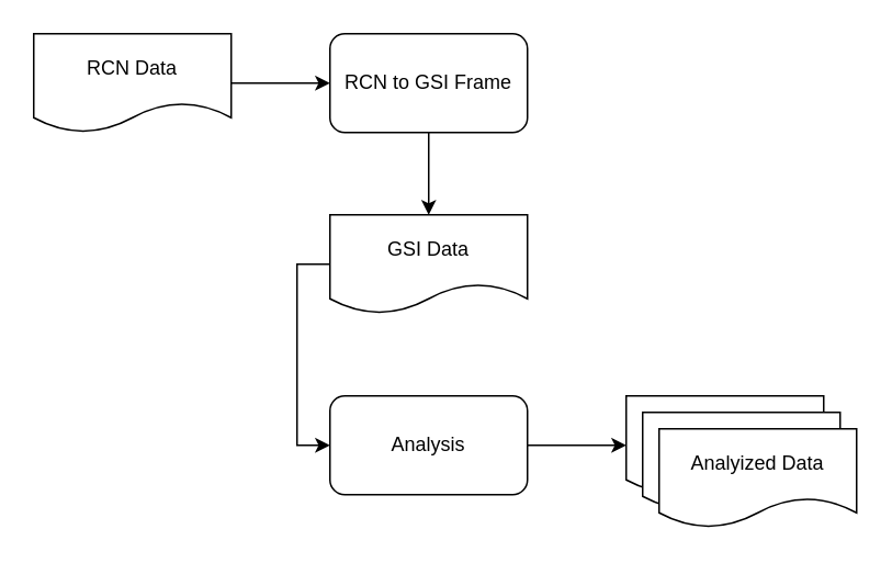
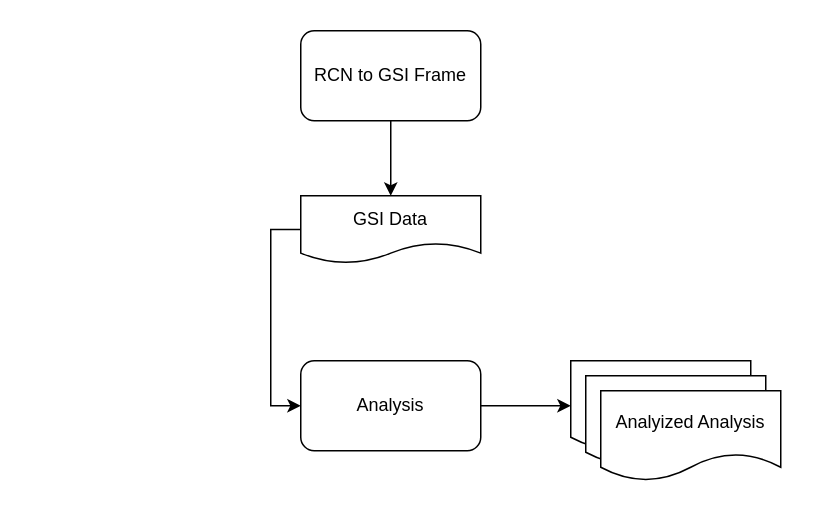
  <mxCell id="0" />
  <mxCell id="1" parent="0" />
  <mxCell id="2" style="edgeStyle=orthogonalEdgeStyle;rounded=0;orthogonalLoop=1;jettySize=auto;html=1;exitX=0.5;exitY=1;exitDx=0;exitDy=0;entryX=0.5;entryY=0;entryDx=0;entryDy=0;" edge="1" parent="1" source="3" target="5"><mxGeometry relative="1" as="geometry" /></mxCell>
  <mxCell id="3" value="RCN to GSI Frame" style="rounded=1;whiteSpace=wrap;html=1;" vertex="1" parent="1"><mxGeometry x="200" y="20" width="120" height="60" as="geometry" /></mxCell>
  <mxCell id="4" style="edgeStyle=orthogonalEdgeStyle;rounded=0;orthogonalLoop=1;jettySize=auto;html=1;exitX=0;exitY=0.5;exitDx=0;exitDy=0;entryX=0;entryY=0.5;entryDx=0;entryDy=0;" edge="1" parent="1" source="5" target="9"><mxGeometry relative="1" as="geometry" /></mxCell>
- <mxCell id="5" value="GSI Data" style="shape=document;whiteSpace=wrap;html=1;boundedLbl=1;" vertex="1" parent="1"><mxGeometry x="200" y="130" width="120" height="60" as="geometry" /></mxCell>
- <mxCell id="6" style="edgeStyle=orthogonalEdgeStyle;rounded=0;orthogonalLoop=1;jettySize=auto;html=1;exitX=1;exitY=0.5;exitDx=0;exitDy=0;" edge="1" parent="1" source="7" target="3"><mxGeometry relative="1" as="geometry" /></mxCell>
- <mxCell id="7" value="RCN Data" style="shape=document;whiteSpace=wrap;html=1;boundedLbl=1;" vertex="1" parent="1"><mxGeometry x="20" y="20" width="120" height="60" as="geometry" /></mxCell>
+ <mxCell id="5" value="GSI Data" style="shape=document;whiteSpace=wrap;html=1;boundedLbl=1;" vertex="1" parent="1"><mxGeometry x="200" y="130" width="120" height="45" as="geometry" /></mxCell>
  <mxCell id="8" style="edgeStyle=orthogonalEdgeStyle;rounded=0;orthogonalLoop=1;jettySize=auto;html=1;exitX=1;exitY=0.5;exitDx=0;exitDy=0;entryX=0;entryY=0.5;entryDx=0;entryDy=0;" edge="1" parent="1" source="9" target="10"><mxGeometry relative="1" as="geometry" /></mxCell>
  <mxCell id="9" value="Analysis" style="rounded=1;whiteSpace=wrap;html=1;" vertex="1" parent="1"><mxGeometry x="200" y="240" width="120" height="60" as="geometry" /></mxCell>
  <mxCell id="10" value="" style="shape=document;whiteSpace=wrap;html=1;boundedLbl=1;" vertex="1" parent="1"><mxGeometry x="380" y="240" width="120" height="60" as="geometry" /></mxCell>
  <mxCell id="11" value="" style="shape=document;whiteSpace=wrap;html=1;boundedLbl=1;" vertex="1" parent="1"><mxGeometry x="390" y="250" width="120" height="60" as="geometry" /></mxCell>
- <mxCell id="12" value="Analyized Data" style="shape=document;whiteSpace=wrap;html=1;boundedLbl=1;" vertex="1" parent="1"><mxGeometry x="400" y="260" width="120" height="60" as="geometry" /></mxCell>
+ <mxCell id="12" value="Analyized Analysis" style="shape=document;whiteSpace=wrap;html=1;boundedLbl=1;" vertex="1" parent="1"><mxGeometry x="400" y="260" width="120" height="60" as="geometry" /></mxCell>
